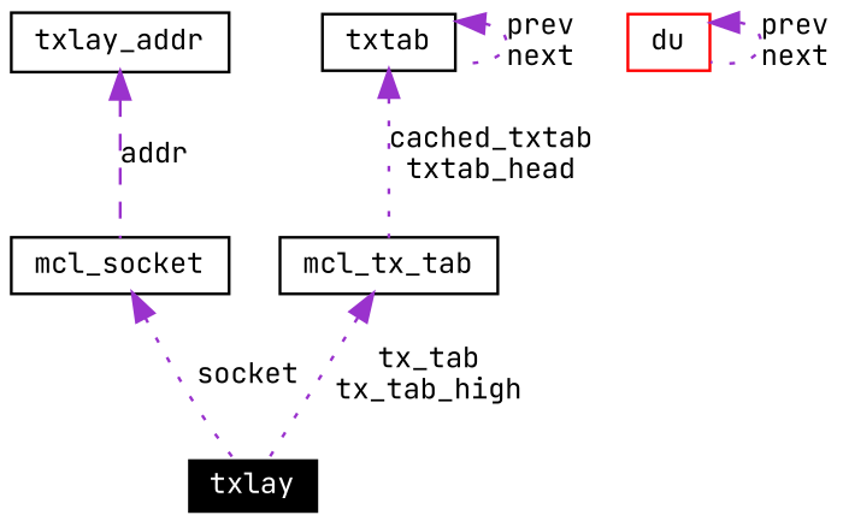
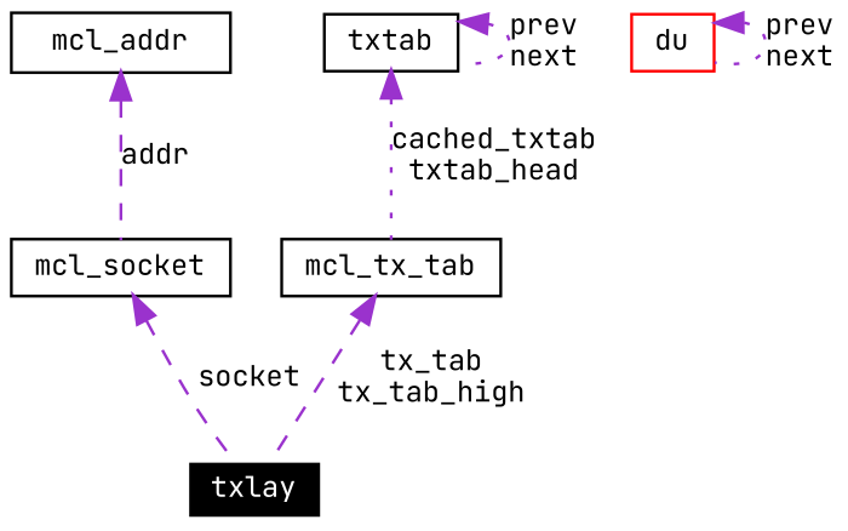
  digraph {
    fontname="JetBrains Mono"
    node [color=black fontname="JetBrains Mono" fontsize=10 shape=record]
    edge [color=darkorchid3 dir=back fontname="JetBrains Mono" fontsize=10 labelfontname=Helvetica labelfontsize=10 style=dotted]
    n1 [color=white fillcolor=black fontcolor=white height=0.2 label=txlay style=filled width=0.4]
    n2 [height=0.2 label=mcl_socket width=0.4]
-   n3 [height=0.2 label=txlay_addr width=0.4]
+   n3 [height=0.2 label=mcl_addr width=0.4]
    n4 [height=0.2 label=mcl_tx_tab width=0.4]
    n5 [height=0.2 label=txtab width=0.4]
    n6 [color=red height=0.2 label=du width=0.4]
-   n2 -> n1 [label=socket]
+   n2 -> n1 [label=socket style=dashed]
    n3 -> n2 [label=addr style=dashed]
-   n4 -> n1 [label="tx_tab\ntx_tab_high"]
+   n4 -> n1 [label="tx_tab\ntx_tab_high" style=dashed]
    n5 -> n4 [label="cached_txtab\ntxtab_head"]
    n5 -> n5 [label="prev\nnext"]
    n6 -> n6 [label="prev\nnext"]
  }
